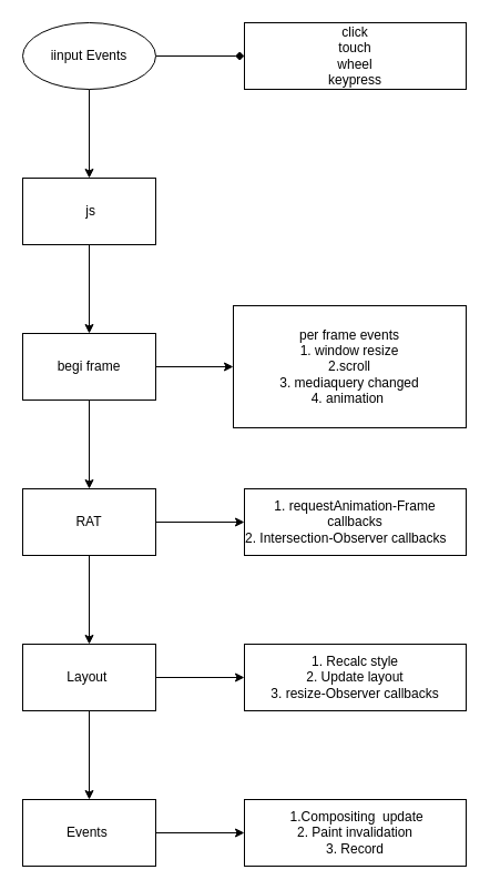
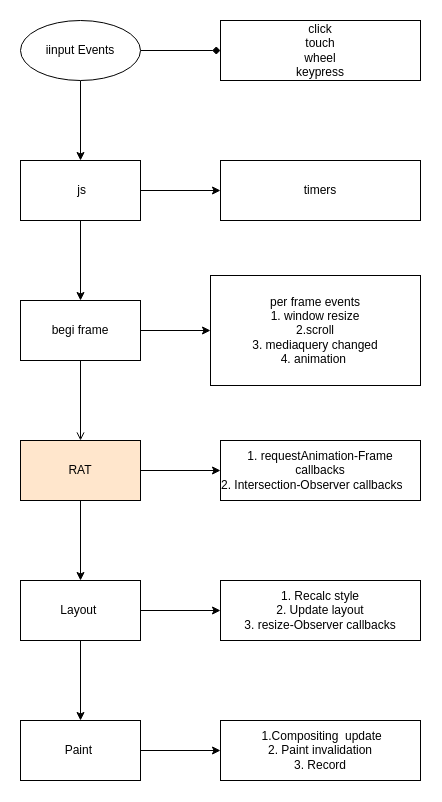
  <mxCell id="0" />
  <mxCell id="1" parent="0" />
  <mxCell id="2" value="" style="edgeStyle=orthogonalEdgeStyle;rounded=0;orthogonalLoop=1;jettySize=auto;html=1;endArrow=diamond;" edge="1" parent="1" source="4" target="5"><mxGeometry relative="1" as="geometry" /></mxCell>
  <mxCell id="3" value="" style="edgeStyle=orthogonalEdgeStyle;rounded=0;orthogonalLoop=1;jettySize=auto;html=1;" edge="1" parent="1" source="4" target="8"><mxGeometry relative="1" as="geometry" /></mxCell>
  <mxCell id="4" value="iinput Events" style="ellipse;whiteSpace=wrap;html=1;" vertex="1" parent="1"><mxGeometry x="20" y="20" width="120" height="60" as="geometry" /></mxCell>
  <mxCell id="5" value="click&lt;br&gt;touch&lt;br&gt;wheel&lt;br&gt;keypress" style="rounded=0;whiteSpace=wrap;html=1;align=center;" vertex="1" parent="1"><mxGeometry x="220" y="20" width="200" height="60" as="geometry" /></mxCell>
+ <mxCell id="6" value="" style="edgeStyle=orthogonalEdgeStyle;rounded=0;orthogonalLoop=1;jettySize=auto;html=1;" edge="1" parent="1" source="8" target="9"><mxGeometry relative="1" as="geometry" /></mxCell>
  <mxCell id="7" value="" style="edgeStyle=orthogonalEdgeStyle;rounded=0;orthogonalLoop=1;jettySize=auto;html=1;" edge="1" parent="1" source="8" target="12"><mxGeometry relative="1" as="geometry" /></mxCell>
  <mxCell id="8" value="&amp;nbsp;js" style="rounded=0;whiteSpace=wrap;html=1;" vertex="1" parent="1"><mxGeometry x="20" y="160" width="120" height="60" as="geometry" /></mxCell>
+ <mxCell id="9" value="timers" style="rounded=0;whiteSpace=wrap;html=1;align=center;" vertex="1" parent="1"><mxGeometry x="220" y="160" width="200" height="60" as="geometry" /></mxCell>
  <mxCell id="10" value="" style="edgeStyle=orthogonalEdgeStyle;rounded=0;orthogonalLoop=1;jettySize=auto;html=1;" edge="1" parent="1" source="12" target="13"><mxGeometry relative="1" as="geometry" /></mxCell>
- <mxCell id="11" value="" style="edgeStyle=orthogonalEdgeStyle;rounded=0;orthogonalLoop=1;jettySize=auto;html=1;" edge="1" parent="1" source="12" target="16"><mxGeometry relative="1" as="geometry" /></mxCell>
+ <mxCell id="11" value="" style="edgeStyle=orthogonalEdgeStyle;rounded=0;orthogonalLoop=1;jettySize=auto;html=1;endArrow=open;" edge="1" parent="1" source="12" target="16"><mxGeometry relative="1" as="geometry" /></mxCell>
  <mxCell id="12" value="begi frame" style="rounded=0;whiteSpace=wrap;html=1;" vertex="1" parent="1"><mxGeometry x="20" y="300" width="120" height="60" as="geometry" /></mxCell>
  <mxCell id="13" value="per frame events&lt;br&gt;1. window resize&lt;br&gt;2.scroll&lt;br&gt;3. mediaquery changed&lt;br&gt;4. animation&amp;nbsp;" style="rounded=0;whiteSpace=wrap;html=1;align=center;" vertex="1" parent="1"><mxGeometry x="210" y="275" width="210" height="110" as="geometry" /></mxCell>
  <mxCell id="14" value="" style="edgeStyle=orthogonalEdgeStyle;rounded=0;orthogonalLoop=1;jettySize=auto;html=1;" edge="1" parent="1" source="16" target="17"><mxGeometry relative="1" as="geometry" /></mxCell>
  <mxCell id="15" value="" style="edgeStyle=orthogonalEdgeStyle;rounded=0;orthogonalLoop=1;jettySize=auto;html=1;" edge="1" parent="1" source="16" target="20"><mxGeometry relative="1" as="geometry" /></mxCell>
- <mxCell id="16" value="RAT" style="rounded=0;whiteSpace=wrap;html=1;" vertex="1" parent="1"><mxGeometry x="20" y="440" width="120" height="60" as="geometry" /></mxCell>
+ <mxCell id="16" value="RAT" style="rounded=0;whiteSpace=wrap;html=1;fillColor=#ffe6cc;" vertex="1" parent="1"><mxGeometry x="20" y="440" width="120" height="60" as="geometry" /></mxCell>
  <mxCell id="17" value="1. requestAnimation-Frame callbacks&lt;br&gt;&lt;div style=&quot;text-align: left;&quot;&gt;&lt;span style=&quot;background-color: initial;&quot;&gt;2. Intersection-Observer callbacks&lt;/span&gt;&lt;/div&gt;" style="rounded=0;whiteSpace=wrap;html=1;" vertex="1" parent="1"><mxGeometry x="220" y="440" width="200" height="60" as="geometry" /></mxCell>
  <mxCell id="18" value="" style="edgeStyle=orthogonalEdgeStyle;rounded=0;orthogonalLoop=1;jettySize=auto;html=1;" edge="1" parent="1" source="20" target="21"><mxGeometry relative="1" as="geometry" /></mxCell>
  <mxCell id="19" value="" style="edgeStyle=orthogonalEdgeStyle;rounded=0;orthogonalLoop=1;jettySize=auto;html=1;" edge="1" parent="1" source="20" target="24"><mxGeometry relative="1" as="geometry" /></mxCell>
  <mxCell id="20" value="Layout&amp;nbsp;" style="rounded=0;whiteSpace=wrap;html=1;" vertex="1" parent="1"><mxGeometry x="20" y="580" width="120" height="60" as="geometry" /></mxCell>
  <mxCell id="21" value="1. Recalc style&lt;br&gt;2. Update layout&lt;br&gt;3. resize-Observer callbacks" style="rounded=0;whiteSpace=wrap;html=1;" vertex="1" parent="1"><mxGeometry x="220" y="580" width="200" height="60" as="geometry" /></mxCell>
  <mxCell id="22" value="&amp;nbsp;1.Compositing&amp;nbsp; update&lt;br&gt;2. Paint invalidation&lt;br&gt;3. Record" style="rounded=0;whiteSpace=wrap;html=1;" vertex="1" parent="1"><mxGeometry x="220" y="720" width="200" height="60" as="geometry" /></mxCell>
  <mxCell id="23" value="" style="edgeStyle=orthogonalEdgeStyle;rounded=0;orthogonalLoop=1;jettySize=auto;html=1;" edge="1" parent="1" source="24" target="22"><mxGeometry relative="1" as="geometry" /></mxCell>
- <mxCell id="24" value="Events&amp;nbsp;" style="rounded=0;whiteSpace=wrap;html=1;" vertex="1" parent="1"><mxGeometry x="20" y="720" width="120" height="60" as="geometry" /></mxCell>
+ <mxCell id="24" value="Paint&amp;nbsp;" style="rounded=0;whiteSpace=wrap;html=1;" vertex="1" parent="1"><mxGeometry x="20" y="720" width="120" height="60" as="geometry" /></mxCell>
